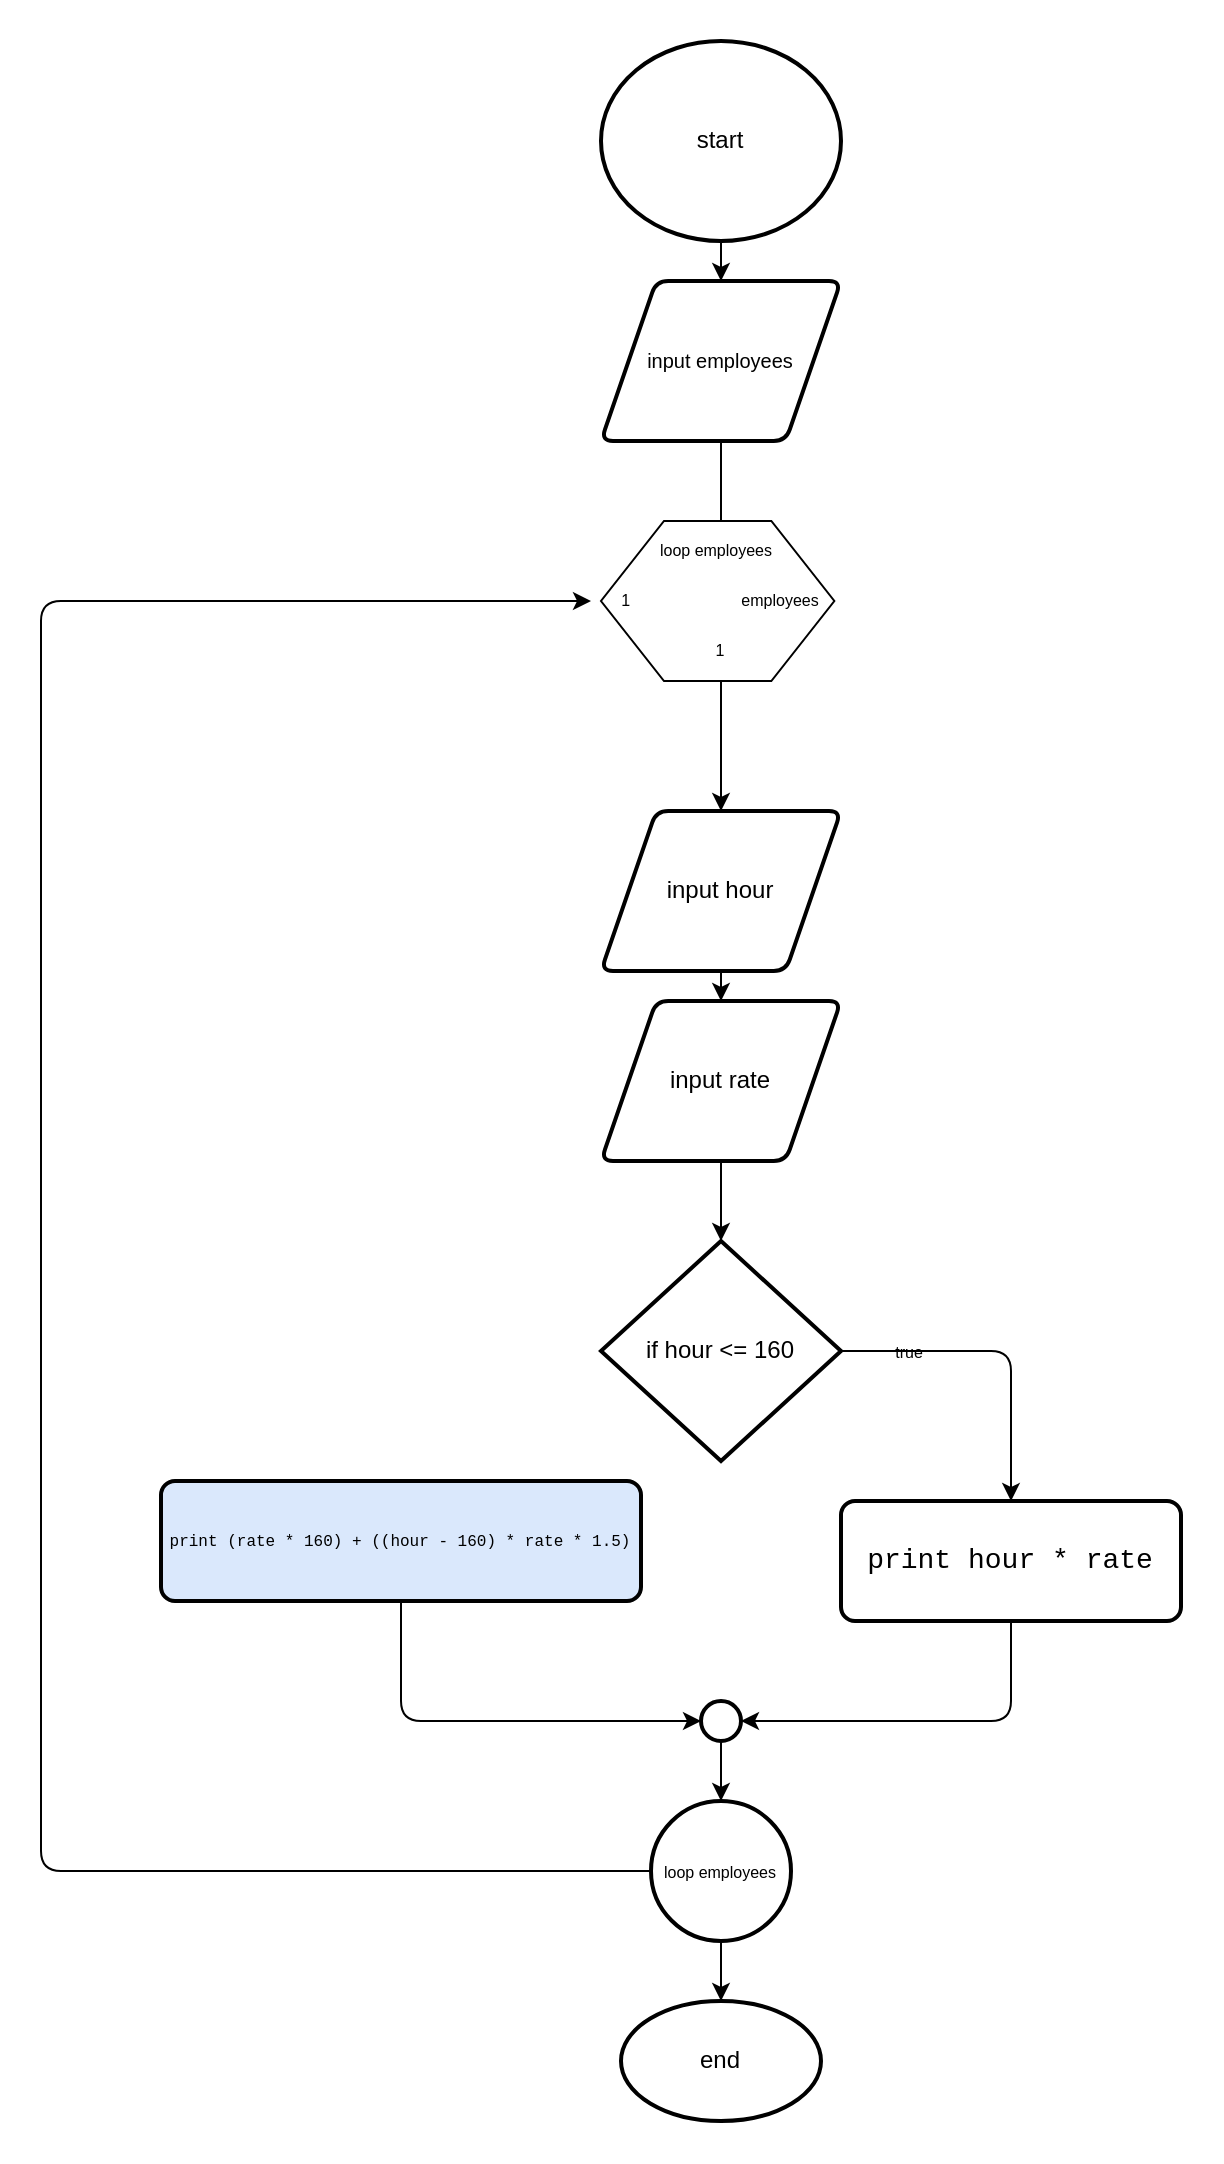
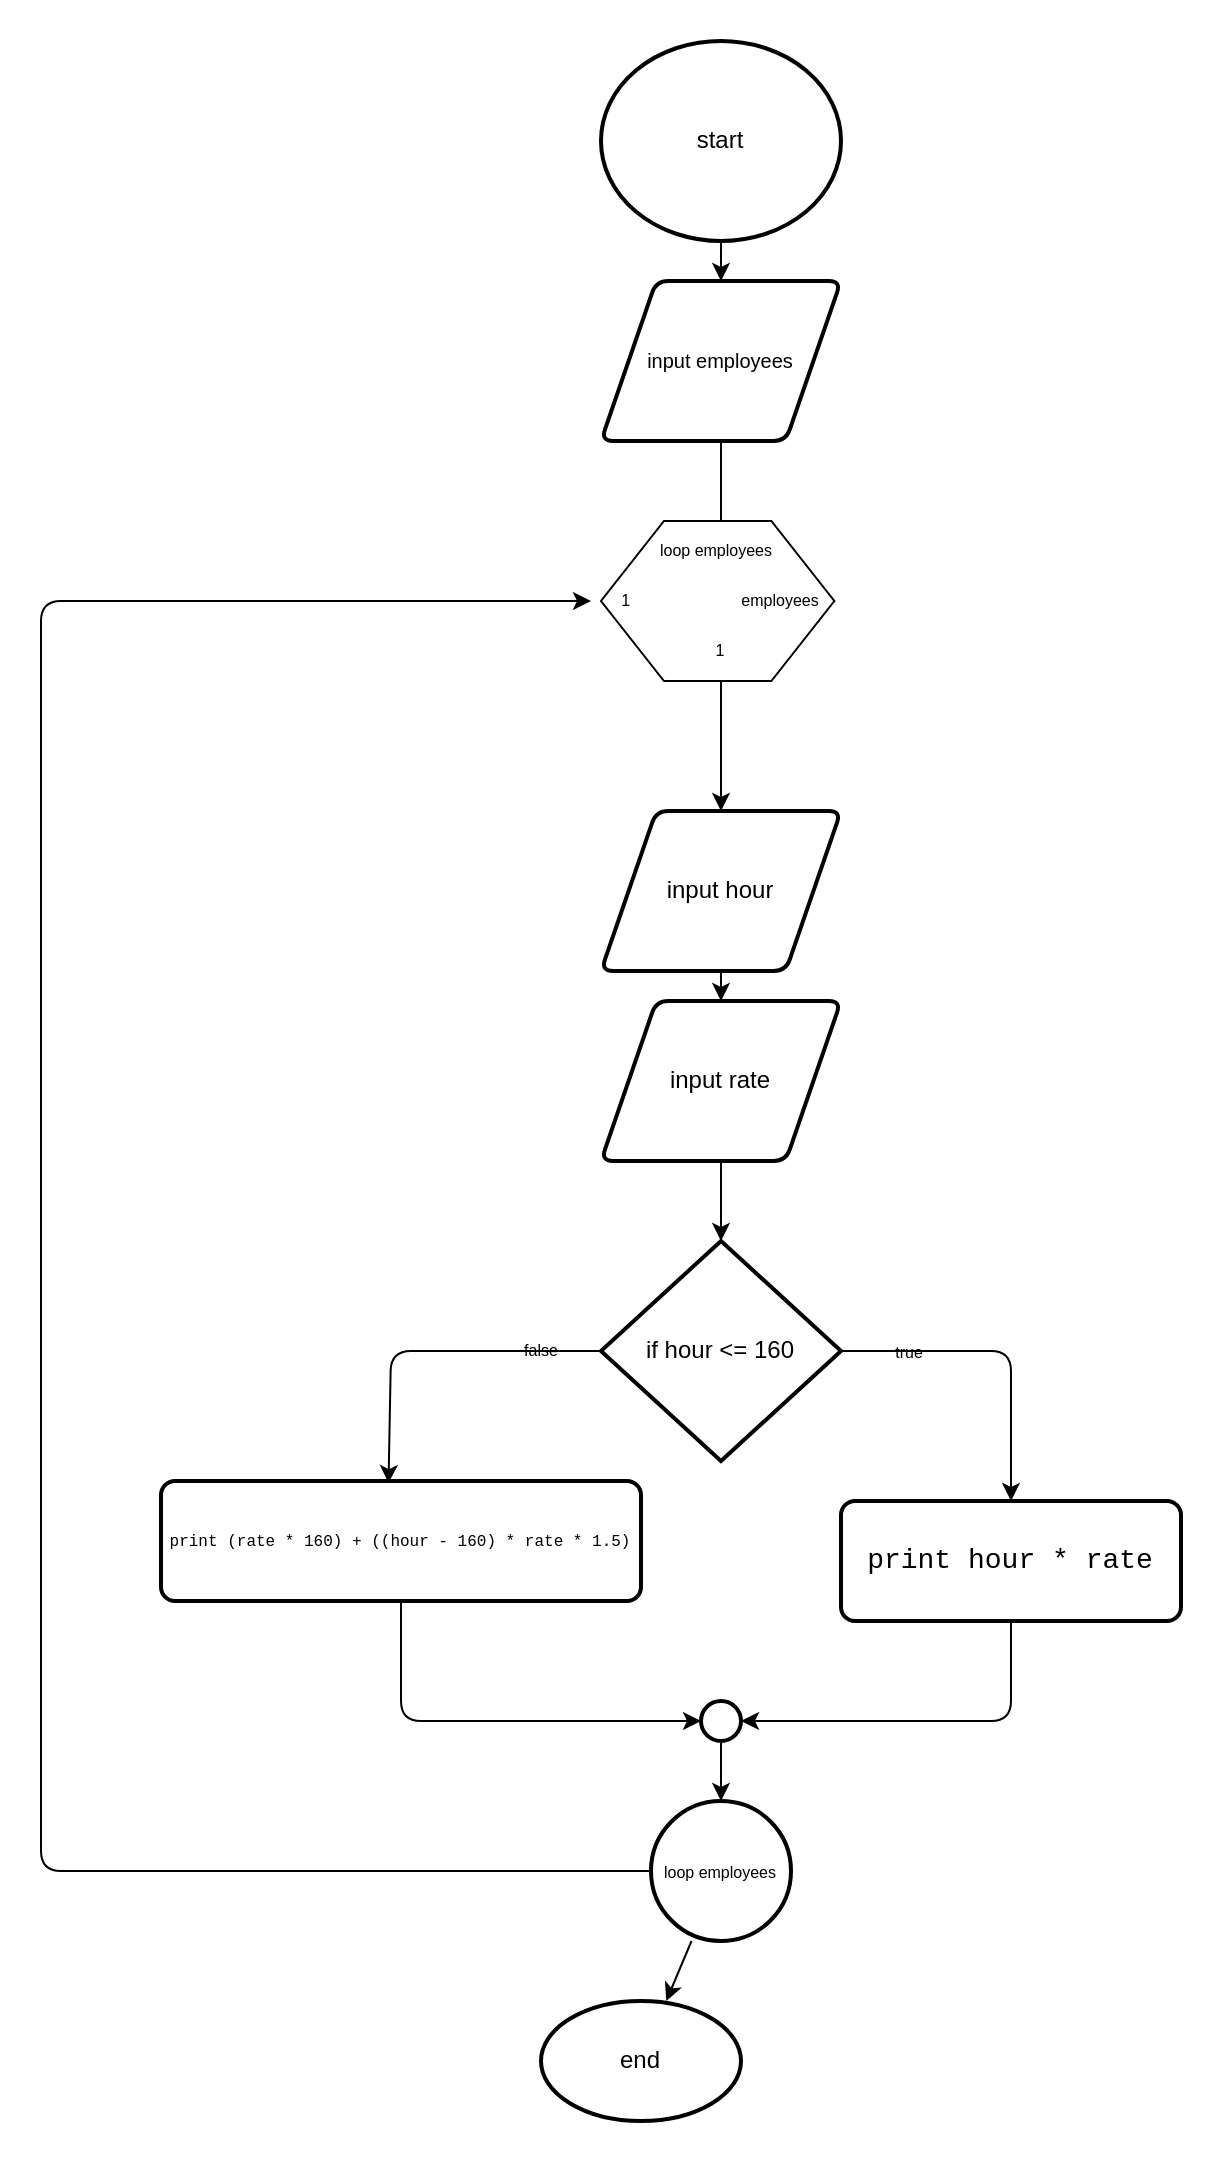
  <mxCell id="0" />
  <mxCell id="1" parent="0" />
  <mxCell id="2" value="" style="edgeStyle=none;html=1;fontSize=8;fontColor=default;labelBackgroundColor=none;" edge="1" parent="1" source="3" target="5"><mxGeometry relative="1" as="geometry" /></mxCell>
  <mxCell id="3" value="start" style="strokeWidth=2;html=1;shape=mxgraph.flowchart.start_1;whiteSpace=wrap;fontColor=default;labelBackgroundColor=none;" vertex="1" parent="1"><mxGeometry x="300" y="20" width="120" height="100" as="geometry" /></mxCell>
  <mxCell id="4" value="" style="edgeStyle=none;html=1;fontSize=8;fontColor=default;labelBackgroundColor=none;" edge="1" parent="1" source="5" target="28"><mxGeometry relative="1" as="geometry" /></mxCell>
  <mxCell id="5" value="input employees" style="shape=parallelogram;html=1;strokeWidth=2;perimeter=parallelogramPerimeter;whiteSpace=wrap;rounded=1;arcSize=12;size=0.23;fontSize=10;fontColor=default;labelBackgroundColor=none;" vertex="1" parent="1"><mxGeometry x="300" y="140" width="120" height="80" as="geometry" /></mxCell>
  <mxCell id="6" value="" style="verticalLabelPosition=bottom;verticalAlign=top;html=1;shape=hexagon;perimeter=hexagonPerimeter2;arcSize=6;size=0.27;fontColor=default;labelBackgroundColor=none;" vertex="1" parent="1"><mxGeometry x="300" y="260" width="116.67" height="80" as="geometry" /></mxCell>
  <mxCell id="7" value="" style="edgeStyle=none;html=1;fontSize=8;fontColor=default;labelBackgroundColor=none;" edge="1" parent="1" source="8" target="10"><mxGeometry relative="1" as="geometry" /></mxCell>
  <mxCell id="8" value="input hour" style="shape=parallelogram;html=1;strokeWidth=2;perimeter=parallelogramPerimeter;whiteSpace=wrap;rounded=1;arcSize=12;size=0.23;fontColor=default;labelBackgroundColor=none;" vertex="1" parent="1"><mxGeometry x="300" y="405" width="120" height="80" as="geometry" /></mxCell>
  <mxCell id="9" value="" style="edgeStyle=none;html=1;fontSize=8;fontColor=default;labelBackgroundColor=none;" edge="1" parent="1" source="10" target="14"><mxGeometry relative="1" as="geometry" /></mxCell>
  <mxCell id="10" value="input rate" style="shape=parallelogram;html=1;strokeWidth=2;perimeter=parallelogramPerimeter;whiteSpace=wrap;rounded=1;arcSize=12;size=0.23;fontColor=default;labelBackgroundColor=none;" vertex="1" parent="1"><mxGeometry x="300" y="500" width="120" height="80" as="geometry" /></mxCell>
+ <mxCell id="11" value="false" style="edgeStyle=none;html=1;entryX=0.474;entryY=0.017;entryDx=0;entryDy=0;entryPerimeter=0;fontSize=8;fontColor=default;labelBackgroundColor=none;" edge="1" parent="1" source="14" target="18"><mxGeometry x="-0.649" relative="1" as="geometry"><Array as="points"><mxPoint x="195" y="675" /></Array><mxPoint as="offset" /></mxGeometry></mxCell>
  <mxCell id="12" style="edgeStyle=none;html=1;entryX=0.5;entryY=0;entryDx=0;entryDy=0;fontSize=8;fontColor=default;labelBackgroundColor=none;" edge="1" parent="1" source="14" target="16"><mxGeometry relative="1" as="geometry"><Array as="points"><mxPoint x="505" y="675" /></Array></mxGeometry></mxCell>
  <mxCell id="13" value="true" style="edgeLabel;html=1;align=center;verticalAlign=middle;resizable=0;points=[];fontSize=8;fontColor=default;labelBackgroundColor=none;" vertex="1" connectable="0" parent="12"><mxGeometry x="-0.586" relative="1" as="geometry"><mxPoint as="offset" /></mxGeometry></mxCell>
  <mxCell id="14" value="if hour &amp;lt;= 160" style="strokeWidth=2;html=1;shape=mxgraph.flowchart.decision;whiteSpace=wrap;fontColor=default;labelBackgroundColor=none;" vertex="1" parent="1"><mxGeometry x="300" y="620" width="120" height="110" as="geometry" /></mxCell>
  <mxCell id="15" style="edgeStyle=none;html=1;entryX=1;entryY=0.5;entryDx=0;entryDy=0;entryPerimeter=0;fontSize=8;fontColor=default;labelBackgroundColor=none;" edge="1" parent="1" source="16" target="24"><mxGeometry relative="1" as="geometry"><Array as="points"><mxPoint x="505" y="860" /></Array></mxGeometry></mxCell>
  <mxCell id="16" value="&lt;div style=&quot;font-family: Consolas, &amp;quot;Courier New&amp;quot;, monospace; font-size: 14px; line-height: 19px;&quot;&gt;&lt;span style=&quot;&quot;&gt;print hour&lt;/span&gt; &lt;span style=&quot;&quot;&gt;*&lt;/span&gt; &lt;span style=&quot;&quot;&gt;rate&lt;/span&gt;&lt;/div&gt;" style="rounded=1;whiteSpace=wrap;html=1;absoluteArcSize=1;arcSize=14;strokeWidth=2;labelBackgroundColor=none;fontColor=default;" vertex="1" parent="1"><mxGeometry x="420" y="750" width="170" height="60" as="geometry" /></mxCell>
  <mxCell id="17" style="edgeStyle=none;html=1;entryX=0;entryY=0.5;entryDx=0;entryDy=0;entryPerimeter=0;fontSize=8;fontColor=default;labelBackgroundColor=none;" edge="1" parent="1" source="18" target="24"><mxGeometry relative="1" as="geometry"><Array as="points"><mxPoint x="200" y="860" /></Array></mxGeometry></mxCell>
- <mxCell id="18" value="&lt;div style=&quot;font-family: Consolas, &amp;quot;Courier New&amp;quot;, monospace; font-size: 8px; line-height: 19px;&quot;&gt;&lt;font style=&quot;font-size: 8px;&quot;&gt;print (rate * 160) + ((hour - 160) * rate * 1.5)&lt;/font&gt;&lt;/div&gt;" style="rounded=1;whiteSpace=wrap;html=1;absoluteArcSize=1;arcSize=14;strokeWidth=2;labelBackgroundColor=none;fontSize=8;fontColor=default;fillColor=#dae8fc;" vertex="1" parent="1"><mxGeometry x="80" y="740" width="240" height="60" as="geometry" /></mxCell>
+ <mxCell id="18" value="&lt;div style=&quot;font-family: Consolas, &amp;quot;Courier New&amp;quot;, monospace; font-size: 8px; line-height: 19px;&quot;&gt;&lt;font style=&quot;font-size: 8px;&quot;&gt;print (rate * 160) + ((hour - 160) * rate * 1.5)&lt;/font&gt;&lt;/div&gt;" style="rounded=1;whiteSpace=wrap;html=1;absoluteArcSize=1;arcSize=14;strokeWidth=2;labelBackgroundColor=none;fontSize=8;fontColor=default;" vertex="1" parent="1"><mxGeometry x="80" y="740" width="240" height="60" as="geometry" /></mxCell>
  <mxCell id="19" value="" style="edgeStyle=none;html=1;fontSize=8;fontColor=default;labelBackgroundColor=none;" edge="1" parent="1" source="21" target="22"><mxGeometry relative="1" as="geometry" /></mxCell>
  <mxCell id="20" style="edgeStyle=none;html=1;entryX=0;entryY=0.5;entryDx=0;entryDy=0;fontSize=8;fontColor=default;labelBackgroundColor=none;" edge="1" parent="1" source="21" target="28"><mxGeometry relative="1" as="geometry"><Array as="points"><mxPoint x="20" y="935" /><mxPoint x="20" y="300" /></Array></mxGeometry></mxCell>
  <mxCell id="21" value="&lt;span style=&quot;font-size: 8px;&quot;&gt;loop employees&lt;/span&gt;" style="strokeWidth=2;html=1;shape=mxgraph.flowchart.start_2;whiteSpace=wrap;fontColor=default;labelBackgroundColor=none;" vertex="1" parent="1"><mxGeometry x="325" y="900" width="70" height="70" as="geometry" /></mxCell>
- <mxCell id="22" value="end" style="strokeWidth=2;html=1;shape=mxgraph.flowchart.start_1;whiteSpace=wrap;fontColor=default;labelBackgroundColor=none;" vertex="1" parent="1"><mxGeometry x="310" y="1000" width="100" height="60" as="geometry" /></mxCell>
+ <mxCell id="22" value="end" style="strokeWidth=2;html=1;shape=mxgraph.flowchart.start_1;whiteSpace=wrap;fontColor=default;labelBackgroundColor=none;" vertex="1" parent="1"><mxGeometry x="270" y="1000" width="100" height="60" as="geometry" /></mxCell>
  <mxCell id="23" value="" style="edgeStyle=none;html=1;fontSize=8;fontColor=default;labelBackgroundColor=none;" edge="1" parent="1" source="24" target="21"><mxGeometry relative="1" as="geometry" /></mxCell>
  <mxCell id="24" value="" style="strokeWidth=2;html=1;shape=mxgraph.flowchart.start_2;whiteSpace=wrap;fontColor=default;labelBackgroundColor=none;" vertex="1" parent="1"><mxGeometry x="350" y="850" width="20" height="20" as="geometry" /></mxCell>
  <mxCell id="25" value="loop employees" style="text;html=1;strokeColor=none;fillColor=none;align=center;verticalAlign=middle;whiteSpace=wrap;rounded=0;labelBackgroundColor=none;fontSize=8;fontColor=default;" vertex="1" parent="1"><mxGeometry x="318.34" y="260" width="80" height="30" as="geometry" /></mxCell>
  <mxCell id="26" value="" style="edgeStyle=none;html=1;fontSize=8;fontColor=default;labelBackgroundColor=none;" edge="1" parent="1" source="27" target="8"><mxGeometry relative="1" as="geometry" /></mxCell>
  <mxCell id="27" value="1" style="text;html=1;strokeColor=none;fillColor=none;align=center;verticalAlign=middle;whiteSpace=wrap;rounded=0;labelBackgroundColor=none;fontSize=8;fontColor=default;" vertex="1" parent="1"><mxGeometry x="320" y="310" width="80" height="30" as="geometry" /></mxCell>
  <mxCell id="28" value="1&amp;nbsp; &amp;nbsp; &amp;nbsp; &amp;nbsp; &amp;nbsp; &amp;nbsp; &amp;nbsp; &amp;nbsp; &amp;nbsp; &amp;nbsp; &amp;nbsp; &amp;nbsp; &amp;nbsp;employees" style="text;html=1;strokeColor=none;fillColor=none;align=center;verticalAlign=middle;whiteSpace=wrap;rounded=0;labelBackgroundColor=none;fontSize=8;fontColor=default;" vertex="1" parent="1"><mxGeometry x="295" y="285" width="130" height="30" as="geometry" /></mxCell>
